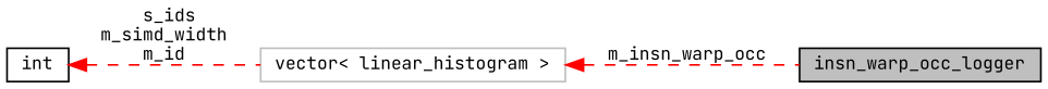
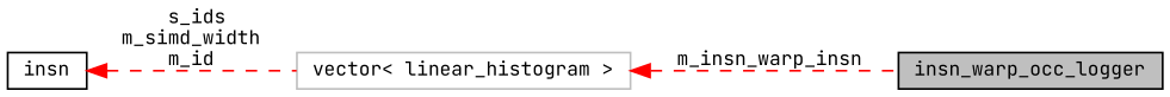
  digraph {
    fontname="JetBrains Mono"
    rankdir=LR
    node [color=black fontname="JetBrains Mono" fontsize=10 shape=record]
    edge [color=red dir=back fontname="JetBrains Mono" fontsize=10 labelfontname=FreeSans labelfontsize=10 style=dashed]
    n1 [fillcolor=grey75 fontcolor=black height=0.2 label=insn_warp_occ_logger style=filled width=0.4]
    n2 [color=grey75 height=0.2 label="vector\< linear_histogram \>" width=0.4]
-   n3 [height=0.2 label=int width=0.4]
-   n2 -> n1 [label=" m_insn_warp_occ"]
+   n3 [height=0.2 label=insn width=0.4]
+   n2 -> n1 [label=" m_insn_warp_insn"]
    n3 -> n2 [label=" s_ids\nm_simd_width\nm_id"]
  }
